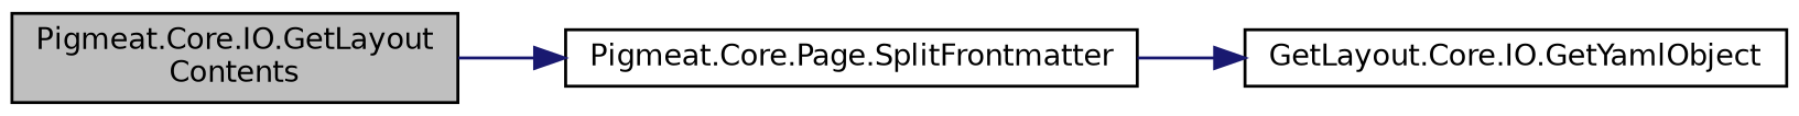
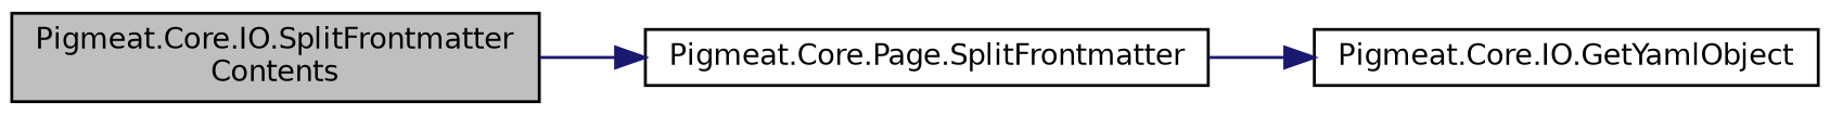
  digraph {
    rankdir=LR
    node [color=black fillcolor=white fontname=Helvetica fontsize=10 shape=record style=filled]
    edge [color=midnightblue fontname=Helvetica fontsize=10 labelfontname=Helvetica labelfontsize=10 style=solid]
-   n1 [fillcolor=grey75 fontcolor=black height=0.2 label="Pigmeat.Core.IO.GetLayout\lContents" width=0.4]
+   n1 [fillcolor=grey75 fontcolor=black height=0.2 label="Pigmeat.Core.IO.SplitFrontmatter\lContents" width=0.4]
    n2 [height=0.2 label="Pigmeat.Core.Page.SplitFrontmatter" width=0.4]
-   n3 [height=0.2 label="GetLayout.Core.IO.GetYamlObject" width=0.4]
+   n3 [height=0.2 label="Pigmeat.Core.IO.GetYamlObject" width=0.4]
    n1 -> n2
    n2 -> n3
  }
